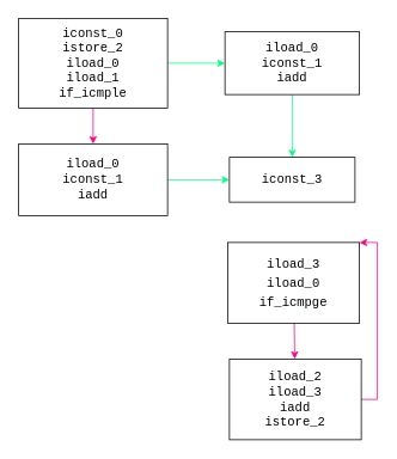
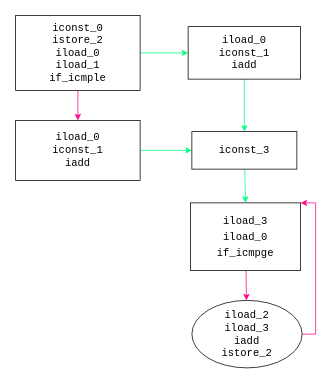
  <mxCell id="0" />
  <mxCell id="1" parent="0" />
  <mxCell id="2" style="edgeStyle=orthogonalEdgeStyle;rounded=0;orthogonalLoop=1;jettySize=auto;html=1;entryX=0.5;entryY=0;entryDx=0;entryDy=0;fontFamily=Courier New;fontSize=14;strokeColor=#FF0080;" edge="1" parent="1" source="4" target="6"><mxGeometry relative="1" as="geometry" /></mxCell>
  <mxCell id="3" style="rounded=0;orthogonalLoop=1;jettySize=auto;html=1;entryX=0;entryY=0.5;entryDx=0;entryDy=0;strokeColor=#00FF80;fontFamily=Courier New;fontSize=14;fillColor=#d5e8d4;" edge="1" parent="1" source="4" target="8"><mxGeometry relative="1" as="geometry" /></mxCell>
  <mxCell id="4" value="&lt;font style=&quot;font-size: 14px;&quot; face=&quot;Courier New&quot;&gt;iconst_0&lt;br&gt;istore_2&lt;br&gt;iload_0&lt;br&gt;iload_1&lt;br&gt;if_icmple&lt;br&gt;&lt;/font&gt;" style="rounded=0;whiteSpace=wrap;html=1;" vertex="1" parent="1"><mxGeometry x="20" y="20" width="166" height="100" as="geometry" /></mxCell>
  <mxCell id="5" style="edgeStyle=none;rounded=0;orthogonalLoop=1;jettySize=auto;html=1;entryX=0;entryY=0.5;entryDx=0;entryDy=0;strokeColor=#00FF80;fontFamily=Courier New;fontSize=14;" edge="1" parent="1" source="6" target="10"><mxGeometry relative="1" as="geometry" /></mxCell>
  <mxCell id="6" value="&lt;font style=&quot;font-size: 14px;&quot; face=&quot;Courier New&quot;&gt;iload_0&lt;br&gt;iconst_1&lt;br&gt;iadd&lt;br&gt;&lt;/font&gt;" style="rounded=0;whiteSpace=wrap;html=1;" vertex="1" parent="1"><mxGeometry x="20" y="160" width="166" height="80" as="geometry" /></mxCell>
  <mxCell id="7" style="edgeStyle=none;rounded=0;orthogonalLoop=1;jettySize=auto;html=1;strokeColor=#00FF80;fontFamily=Courier New;fontSize=14;" edge="1" parent="1" source="8" target="10"><mxGeometry relative="1" as="geometry" /></mxCell>
  <mxCell id="8" value="&lt;font style=&quot;font-size: 14px;&quot; face=&quot;Courier New&quot;&gt;iload_0&lt;br&gt;iconst_1&lt;br&gt;iadd&lt;br&gt;&lt;/font&gt;" style="rounded=0;whiteSpace=wrap;html=1;" vertex="1" parent="1"><mxGeometry x="250" y="35" width="150" height="70" as="geometry" /></mxCell>
+ <mxCell id="9" style="edgeStyle=none;rounded=0;orthogonalLoop=1;jettySize=auto;html=1;entryX=0.5;entryY=0;entryDx=0;entryDy=0;strokeColor=#00FF80;fontFamily=Courier New;fontSize=18;" edge="1" parent="1" source="10" target="14"><mxGeometry relative="1" as="geometry" /></mxCell>
  <mxCell id="10" value="&lt;font style=&quot;font-size: 14px;&quot; face=&quot;Courier New&quot;&gt;iconst_3&lt;br&gt;&lt;/font&gt;" style="rounded=0;whiteSpace=wrap;html=1;" vertex="1" parent="1"><mxGeometry x="255" y="175" width="140" height="50" as="geometry" /></mxCell>
  <mxCell id="11" style="edgeStyle=orthogonalEdgeStyle;rounded=0;orthogonalLoop=1;jettySize=auto;html=1;entryX=1;entryY=0;entryDx=0;entryDy=0;strokeColor=#FF0080;fontFamily=Courier New;fontSize=18;" edge="1" parent="1" source="12" target="14"><mxGeometry relative="1" as="geometry"><Array as="points"><mxPoint x="420" y="445" /><mxPoint x="420" y="270" /></Array></mxGeometry></mxCell>
- <mxCell id="12" value="&lt;font style=&quot;font-size: 14px;&quot; face=&quot;Courier New&quot;&gt;iload_2&lt;br&gt;iload_3&lt;br&gt;iadd&lt;br&gt;istore_2&lt;br&gt;&lt;/font&gt;" style="rounded=0;whiteSpace=wrap;html=1;" vertex="1" parent="1"><mxGeometry x="255" y="400" width="147" height="90" as="geometry" /></mxCell>
+ <mxCell id="12" value="&lt;font style=&quot;font-size: 14px;&quot; face=&quot;Courier New&quot;&gt;iload_2&lt;br&gt;iload_3&lt;br&gt;iadd&lt;br&gt;istore_2&lt;br&gt;&lt;/font&gt;" style="ellipse;whiteSpace=wrap;html=1;" vertex="1" parent="1"><mxGeometry x="255" y="400" width="147" height="90" as="geometry" /></mxCell>
  <mxCell id="13" style="edgeStyle=none;rounded=0;orthogonalLoop=1;jettySize=auto;html=1;strokeColor=#FF0080;fontFamily=Courier New;fontSize=18;" edge="1" parent="1" source="14" target="12"><mxGeometry relative="1" as="geometry" /></mxCell>
  <mxCell id="14" value="&lt;span style=&quot;font-size: 14px;&quot;&gt;iload_3&lt;/span&gt;&lt;br style=&quot;font-size: 14px;&quot;&gt;&lt;span style=&quot;font-size: 14px;&quot;&gt;iload_0&lt;/span&gt;&lt;br style=&quot;font-size: 14px;&quot;&gt;&lt;span style=&quot;font-size: 14px;&quot;&gt;if_icmpge&lt;/span&gt;" style="rounded=0;whiteSpace=wrap;html=1;fontFamily=Courier New;fontSize=18;" vertex="1" parent="1"><mxGeometry x="253" y="270" width="147" height="90" as="geometry" /></mxCell>
